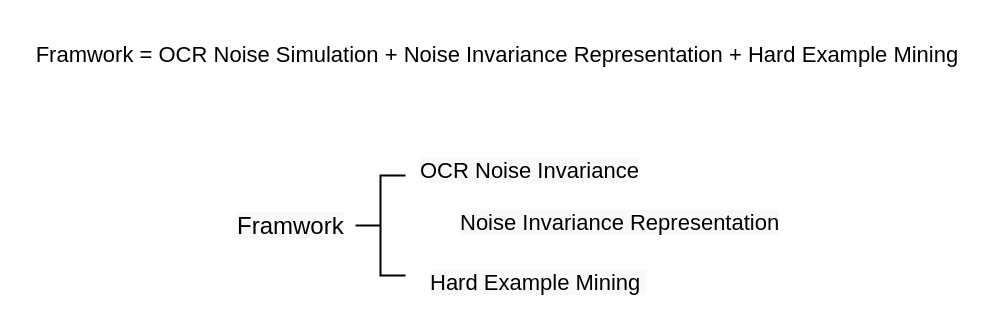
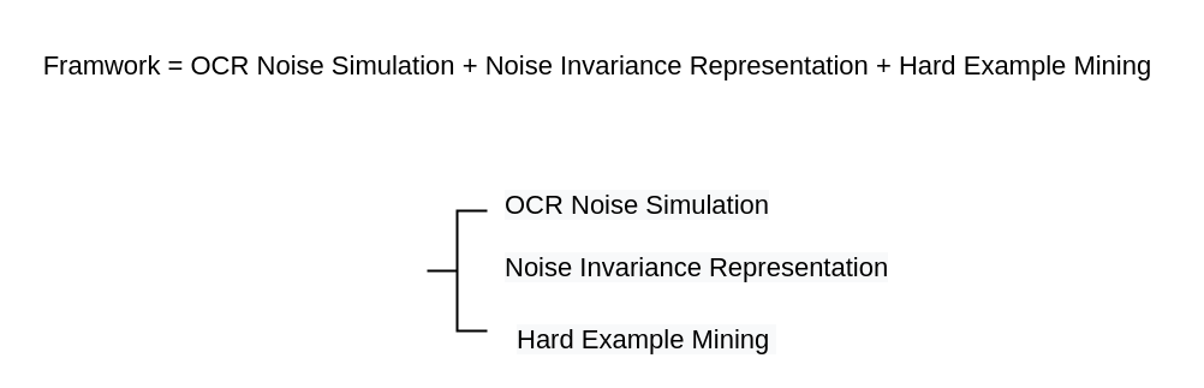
  <mxCell id="0" />
  <mxCell id="1" parent="0" />
  <mxCell id="2" value="Framwork = OCR Noise Simulation +&amp;nbsp;Noise Invariance Representation + Hard Example Mining&amp;nbsp;" style="text;html=1;strokeColor=none;fillColor=none;align=center;verticalAlign=middle;whiteSpace=wrap;rounded=0;fontSize=22;" vertex="1" parent="1"><mxGeometry x="20" y="20" width="960" height="70" as="geometry" /></mxCell>
  <mxCell id="3" value="" style="strokeWidth=2;html=1;shape=mxgraph.flowchart.annotation_2;align=left;labelPosition=right;pointerEvents=1;fontSize=22;" vertex="1" parent="1"><mxGeometry x="355" y="175" width="50" height="100" as="geometry" /></mxCell>
- <mxCell id="4" value="&lt;meta charset=&quot;utf-8&quot; style=&quot;font-size: 24px;&quot;&gt;&lt;span style=&quot;color: rgb(0, 0, 0); font-family: helvetica; font-size: 24px; font-style: normal; font-weight: 400; letter-spacing: normal; text-align: center; text-indent: 0px; text-transform: none; word-spacing: 0px; background-color: rgb(248, 249, 250); display: inline; float: none;&quot;&gt;Framwork&lt;/span&gt;" style="text;whiteSpace=wrap;html=1;fontSize=24;" vertex="1" parent="1"><mxGeometry x="235" y="205" width="120" height="40" as="geometry" /></mxCell>
- <mxCell id="5" value="&lt;meta charset=&quot;utf-8&quot;&gt;&lt;span style=&quot;color: rgb(0, 0, 0); font-family: helvetica; font-size: 22px; font-style: normal; font-weight: 400; letter-spacing: normal; text-align: center; text-indent: 0px; text-transform: none; word-spacing: 0px; background-color: rgb(248, 249, 250); display: inline; float: none;&quot;&gt;OCR Noise Invariance&lt;/span&gt;" style="text;whiteSpace=wrap;html=1;fontSize=22;" vertex="1" parent="1"><mxGeometry x="418" y="151" width="250" height="40" as="geometry" /></mxCell>
- <mxCell id="6" value="&lt;meta charset=&quot;utf-8&quot;&gt;&lt;span style=&quot;color: rgb(0, 0, 0); font-family: helvetica; font-size: 22px; font-style: normal; font-weight: 400; letter-spacing: normal; text-align: center; text-indent: 0px; text-transform: none; word-spacing: 0px; background-color: rgb(248, 249, 250); display: inline; float: none;&quot;&gt;Noise Invariance Representation&lt;/span&gt;" style="text;whiteSpace=wrap;html=1;fontSize=24;" vertex="1" parent="1"><mxGeometry x="458" y="201" width="340" height="40" as="geometry" /></mxCell>
+ <mxCell id="5" value="&lt;meta charset=&quot;utf-8&quot;&gt;&lt;span style=&quot;color: rgb(0, 0, 0); font-family: helvetica; font-size: 22px; font-style: normal; font-weight: 400; letter-spacing: normal; text-align: center; text-indent: 0px; text-transform: none; word-spacing: 0px; background-color: rgb(248, 249, 250); display: inline; float: none;&quot;&gt;OCR Noise Simulation&lt;/span&gt;" style="text;whiteSpace=wrap;html=1;fontSize=22;" vertex="1" parent="1"><mxGeometry x="418" y="151" width="250" height="40" as="geometry" /></mxCell>
+ <mxCell id="6" value="&lt;meta charset=&quot;utf-8&quot;&gt;&lt;span style=&quot;color: rgb(0, 0, 0); font-family: helvetica; font-size: 22px; font-style: normal; font-weight: 400; letter-spacing: normal; text-align: center; text-indent: 0px; text-transform: none; word-spacing: 0px; background-color: rgb(248, 249, 250); display: inline; float: none;&quot;&gt;Noise Invariance Representation&lt;/span&gt;" style="text;whiteSpace=wrap;html=1;fontSize=24;" vertex="1" parent="1"><mxGeometry x="418" y="201" width="340" height="40" as="geometry" /></mxCell>
  <mxCell id="7" value="&lt;meta charset=&quot;utf-8&quot;&gt;&lt;span style=&quot;color: rgb(0, 0, 0); font-family: helvetica; font-size: 22px; font-style: normal; font-weight: 400; letter-spacing: normal; text-align: center; text-indent: 0px; text-transform: none; word-spacing: 0px; background-color: rgb(248, 249, 250); display: inline; float: none;&quot;&gt;Hard Example Mining&amp;nbsp;&lt;/span&gt;" style="text;whiteSpace=wrap;html=1;fontSize=24;" vertex="1" parent="1"><mxGeometry x="428" y="261" width="240" height="40" as="geometry" /></mxCell>
